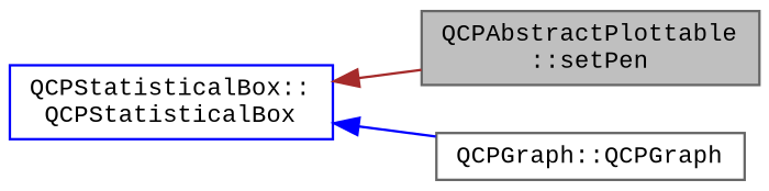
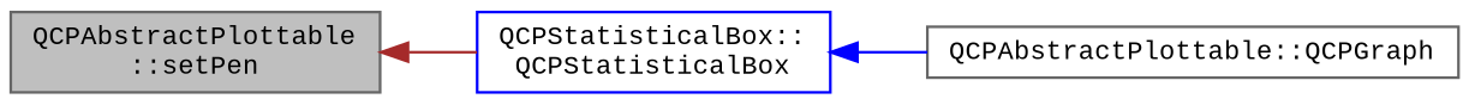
  digraph {
    fontname="Liberation Mono"
    rankdir=LR
    node [color=gray40 fillcolor=white fontname="Liberation Mono" fontsize=10 shape=record style=filled]
    edge [dir=back fontname="Liberation Mono" fontsize=10 labelfontname=Helvetica labelfontsize=10 style=solid]
    n1 [fillcolor=grey75 fontcolor=black height=0.2 label="QCPAbstractPlottable\l::setPen" width=0.4]
    n2 [color=blue height=0.2 label="QCPStatisticalBox::\lQCPStatisticalBox" width=0.4]
-   n3 [height=0.2 label="QCPGraph::QCPGraph" width=0.4]
-   n2 -> n1 [color=brown]
+   n3 [height=0.2 label="QCPAbstractPlottable::QCPGraph" width=0.4]
+   n1 -> n2 [color=brown]
    n2 -> n3 [color=blue]
  }
